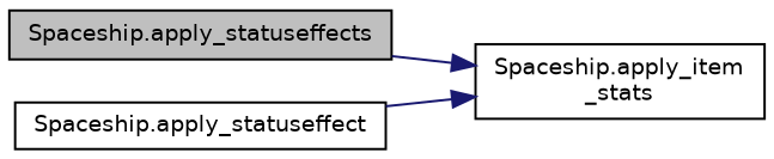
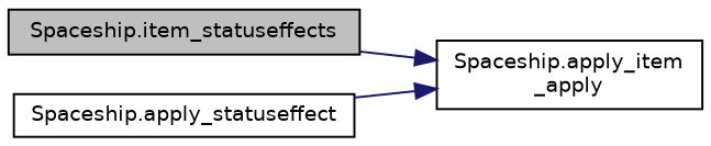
  digraph {
    rankdir=LR
    node [color=black fillcolor=white fontname=Helvetica fontsize=10 shape=record style=filled]
    edge [color=midnightblue fontname=Helvetica fontsize=10 labelfontname=Helvetica labelfontsize=10 style=solid]
-   n1 [fillcolor=grey75 fontcolor=black height=0.2 label="Spaceship.apply_statuseffects" width=0.4]
-   n2 [height=0.2 label="Spaceship.apply_item\l_stats" width=0.4]
+   n1 [fillcolor=grey75 fontcolor=black height=0.2 label="Spaceship.item_statuseffects" width=0.4]
+   n2 [height=0.2 label="Spaceship.apply_item\l_apply" width=0.4]
    n3 [height=0.2 label="Spaceship.apply_statuseffect" width=0.4]
    n1 -> n2
    n3 -> n2
  }
